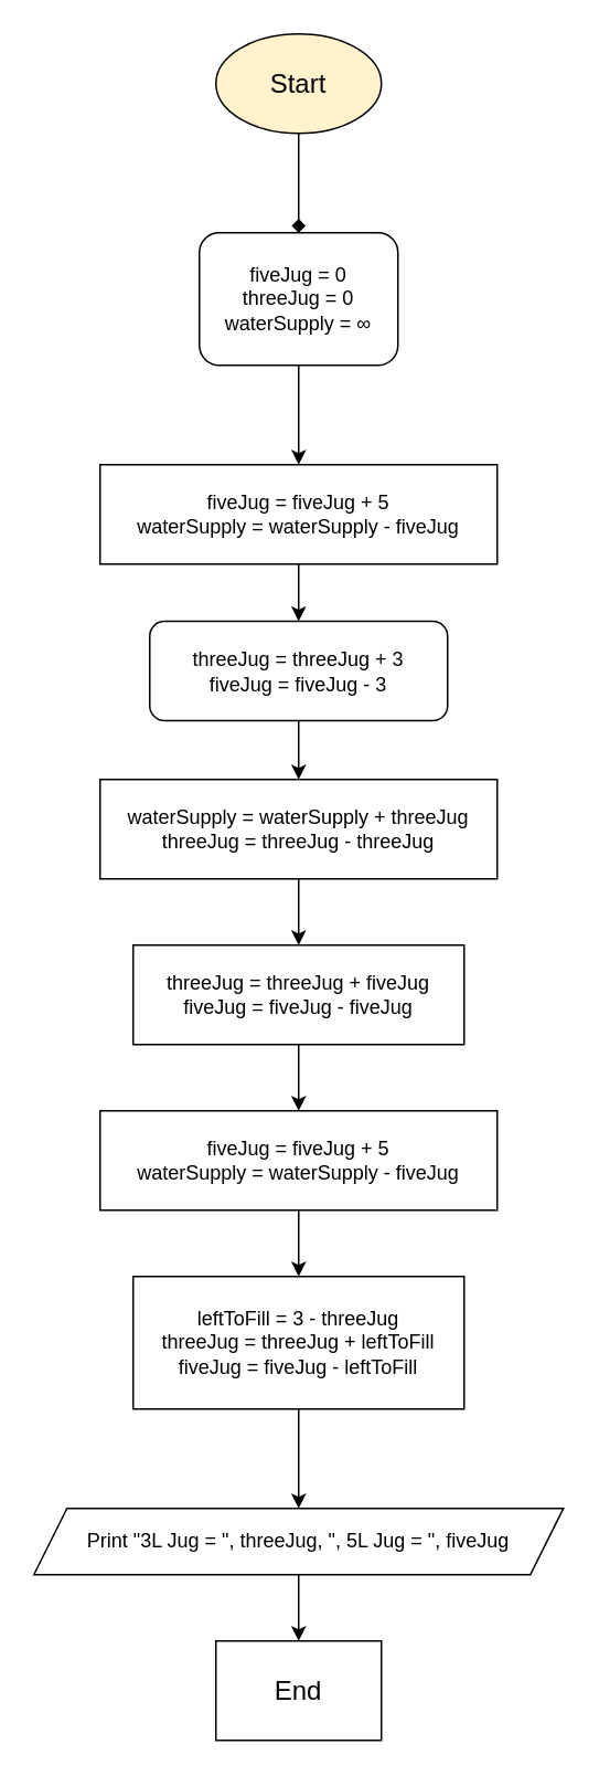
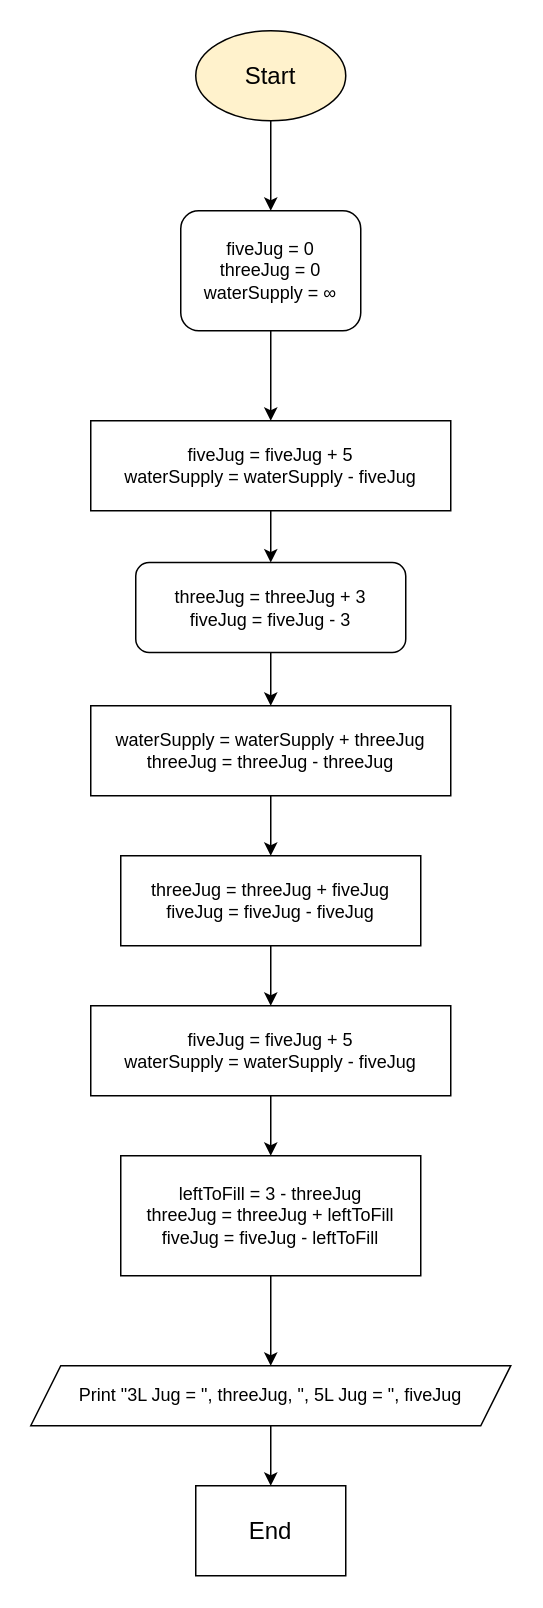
  <mxCell id="0" />
  <mxCell id="1" parent="0" />
- <mxCell id="2" value="" style="edgeStyle=orthogonalEdgeStyle;rounded=0;orthogonalLoop=1;jettySize=auto;html=1;endArrow=diamond;" edge="1" parent="1" source="3" target="6"><mxGeometry relative="1" as="geometry" /></mxCell>
+ <mxCell id="2" value="" style="edgeStyle=orthogonalEdgeStyle;rounded=0;orthogonalLoop=1;jettySize=auto;html=1;" edge="1" parent="1" source="3" target="6"><mxGeometry relative="1" as="geometry" /></mxCell>
  <mxCell id="3" value="Start" style="ellipse;whiteSpace=wrap;html=1;fontSize=16;fillColor=#fff2cc;" vertex="1" parent="1"><mxGeometry x="130" y="20" width="100" height="60" as="geometry" /></mxCell>
  <mxCell id="4" value="End" style="whiteSpace=wrap;html=1;fontSize=16;rounded=0;" vertex="1" parent="1"><mxGeometry x="130" y="990" width="100" height="60" as="geometry" /></mxCell>
  <mxCell id="5" value="" style="edgeStyle=orthogonalEdgeStyle;rounded=0;orthogonalLoop=1;jettySize=auto;html=1;" edge="1" parent="1" source="6" target="8"><mxGeometry relative="1" as="geometry" /></mxCell>
  <mxCell id="6" value="&lt;div&gt;fiveJug = 0&lt;/div&gt;&lt;div&gt;threeJug = 0&lt;/div&gt;&lt;div&gt;waterSupply = ∞&lt;/div&gt;" style="whiteSpace=wrap;html=1;rounded=1;" vertex="1" parent="1"><mxGeometry x="120" y="140" width="120" height="80" as="geometry" /></mxCell>
  <mxCell id="7" value="" style="edgeStyle=orthogonalEdgeStyle;rounded=0;orthogonalLoop=1;jettySize=auto;html=1;" edge="1" parent="1" source="8" target="10"><mxGeometry relative="1" as="geometry" /></mxCell>
  <mxCell id="8" value="&lt;div&gt;fiveJug = fiveJug + 5&lt;/div&gt;&lt;div&gt;waterSupply = waterSupply - fiveJug&lt;/div&gt;" style="rounded=0;whiteSpace=wrap;html=1;" vertex="1" parent="1"><mxGeometry x="60" y="280" width="240" height="60" as="geometry" /></mxCell>
  <mxCell id="9" value="" style="edgeStyle=orthogonalEdgeStyle;rounded=0;orthogonalLoop=1;jettySize=auto;html=1;" edge="1" parent="1" source="10" target="12"><mxGeometry relative="1" as="geometry" /></mxCell>
  <mxCell id="10" value="&lt;div&gt;threeJug = threeJug + 3&lt;/div&gt;&lt;div&gt;fiveJug = fiveJug - 3&lt;/div&gt;" style="whiteSpace=wrap;html=1;rounded=1;" vertex="1" parent="1"><mxGeometry x="90" y="374.5" width="180" height="60" as="geometry" /></mxCell>
  <mxCell id="11" value="" style="edgeStyle=orthogonalEdgeStyle;rounded=0;orthogonalLoop=1;jettySize=auto;html=1;" edge="1" parent="1" source="12" target="14"><mxGeometry relative="1" as="geometry" /></mxCell>
  <mxCell id="12" value="&lt;div&gt;waterSupply = waterSupply + threeJug&lt;/div&gt;&lt;div&gt;threeJug = threeJug - threeJug&lt;/div&gt;" style="rounded=0;whiteSpace=wrap;html=1;" vertex="1" parent="1"><mxGeometry x="60" y="470" width="240" height="60" as="geometry" /></mxCell>
  <mxCell id="13" value="" style="edgeStyle=orthogonalEdgeStyle;rounded=0;orthogonalLoop=1;jettySize=auto;html=1;" edge="1" parent="1" source="14" target="16"><mxGeometry relative="1" as="geometry" /></mxCell>
  <mxCell id="14" value="&lt;div&gt;threeJug = threeJug + fiveJug&lt;/div&gt;&lt;div&gt;fiveJug = fiveJug - fiveJug&lt;/div&gt;" style="rounded=0;whiteSpace=wrap;html=1;" vertex="1" parent="1"><mxGeometry x="80" y="570" width="200" height="60" as="geometry" /></mxCell>
  <mxCell id="15" value="" style="edgeStyle=orthogonalEdgeStyle;rounded=0;orthogonalLoop=1;jettySize=auto;html=1;" edge="1" parent="1" source="16" target="18"><mxGeometry relative="1" as="geometry" /></mxCell>
  <mxCell id="16" value="&lt;div&gt;fiveJug = fiveJug + 5&lt;/div&gt;&lt;div&gt;waterSupply = waterSupply - fiveJug&lt;/div&gt;" style="rounded=0;whiteSpace=wrap;html=1;" vertex="1" parent="1"><mxGeometry x="60" y="670" width="240" height="60" as="geometry" /></mxCell>
  <mxCell id="17" value="" style="edgeStyle=orthogonalEdgeStyle;rounded=0;orthogonalLoop=1;jettySize=auto;html=1;" edge="1" parent="1" source="18" target="20"><mxGeometry relative="1" as="geometry" /></mxCell>
  <mxCell id="18" value="&lt;div&gt;leftToFill = 3 - threeJug&lt;/div&gt;&lt;div&gt;threeJug = threeJug + leftToFill&lt;/div&gt;&lt;div&gt;fiveJug = fiveJug - leftToFill&lt;/div&gt;" style="rounded=0;whiteSpace=wrap;html=1;" vertex="1" parent="1"><mxGeometry x="80" y="770" width="200" height="80" as="geometry" /></mxCell>
  <mxCell id="19" value="" style="edgeStyle=orthogonalEdgeStyle;rounded=0;orthogonalLoop=1;jettySize=auto;html=1;" edge="1" parent="1" source="20" target="4"><mxGeometry relative="1" as="geometry" /></mxCell>
  <mxCell id="20" value="Print &quot;3L Jug = &quot;, threeJug, &quot;, 5L Jug = &quot;, fiveJug" style="shape=parallelogram;perimeter=parallelogramPerimeter;whiteSpace=wrap;html=1;fixedSize=1;" vertex="1" parent="1"><mxGeometry x="20" y="910" width="320" height="40" as="geometry" /></mxCell>
